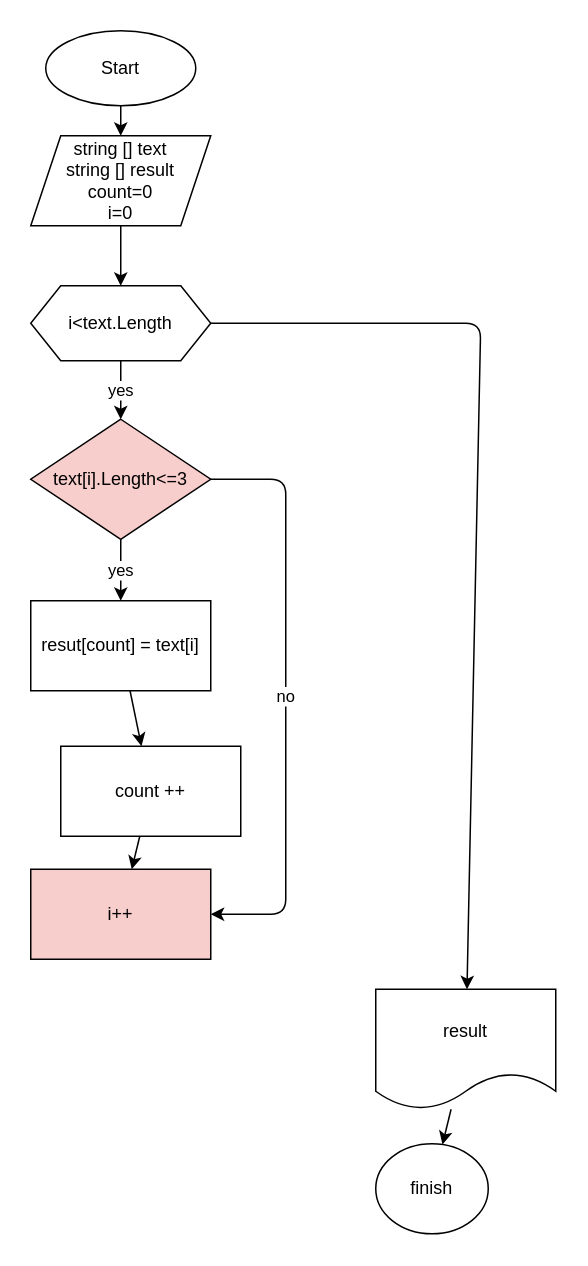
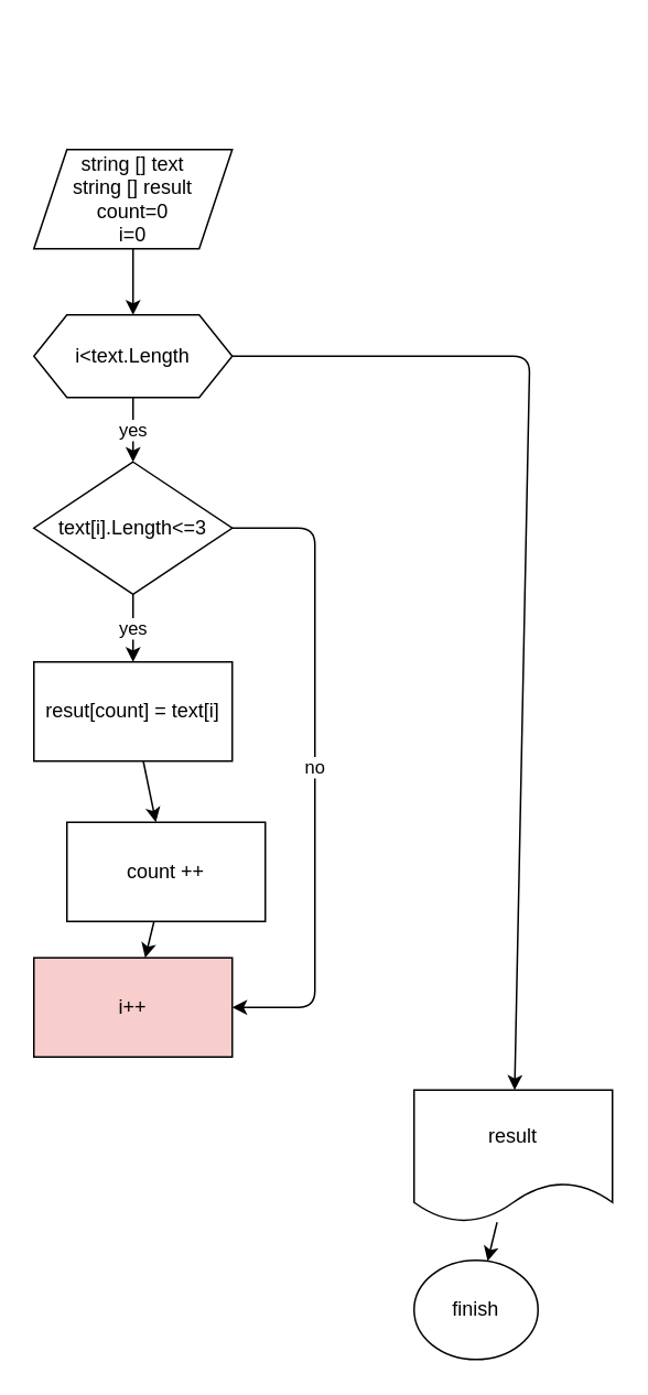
  <mxCell id="0" />
  <mxCell id="1" parent="0" />
- <mxCell id="2" value="" style="edgeStyle=none;html=1;" edge="1" parent="1" source="3" target="5"><mxGeometry relative="1" as="geometry" /></mxCell>
- <mxCell id="3" value="Start" style="ellipse;whiteSpace=wrap;html=1;" vertex="1" parent="1"><mxGeometry x="30" y="20" width="100" height="50" as="geometry" /></mxCell>
  <mxCell id="4" value="" style="edgeStyle=none;html=1;" edge="1" parent="1" source="5" target="8"><mxGeometry relative="1" as="geometry" /></mxCell>
  <mxCell id="5" value="string [] text&lt;br&gt;string [] result&lt;br&gt;count=0&lt;br&gt;i=0" style="shape=parallelogram;perimeter=parallelogramPerimeter;whiteSpace=wrap;html=1;fixedSize=1;" vertex="1" parent="1"><mxGeometry x="20" y="90" width="120" height="60" as="geometry" /></mxCell>
  <mxCell id="6" value="yes" style="edgeStyle=none;html=1;" edge="1" parent="1" source="8" target="11"><mxGeometry relative="1" as="geometry" /></mxCell>
  <mxCell id="7" value="" style="edgeStyle=none;html=1;" edge="1" parent="1" source="8" target="18"><mxGeometry relative="1" as="geometry"><Array as="points"><mxPoint x="320" y="215" /></Array></mxGeometry></mxCell>
  <mxCell id="8" value="i&amp;lt;text.Length" style="shape=hexagon;perimeter=hexagonPerimeter2;whiteSpace=wrap;html=1;fixedSize=1;" vertex="1" parent="1"><mxGeometry x="20" y="190" width="120" height="50" as="geometry" /></mxCell>
  <mxCell id="9" value="yes" style="edgeStyle=none;html=1;" edge="1" parent="1" source="11" target="13"><mxGeometry relative="1" as="geometry" /></mxCell>
  <mxCell id="10" value="no" style="edgeStyle=none;html=1;exitX=1;exitY=0.5;exitDx=0;exitDy=0;entryX=1;entryY=0.5;entryDx=0;entryDy=0;" edge="1" parent="1" source="11" target="16"><mxGeometry relative="1" as="geometry"><Array as="points"><mxPoint x="190" y="319" /><mxPoint x="190" y="609" /></Array></mxGeometry></mxCell>
- <mxCell id="11" value="text[i].Length&amp;lt;=3" style="rhombus;whiteSpace=wrap;html=1;fillColor=#f8cecc;" vertex="1" parent="1"><mxGeometry x="20" y="279" width="120" height="80" as="geometry" /></mxCell>
+ <mxCell id="11" value="text[i].Length&amp;lt;=3" style="rhombus;whiteSpace=wrap;html=1;" vertex="1" parent="1"><mxGeometry x="20" y="279" width="120" height="80" as="geometry" /></mxCell>
  <mxCell id="12" value="" style="edgeStyle=none;html=1;" edge="1" parent="1" source="13" target="15"><mxGeometry relative="1" as="geometry" /></mxCell>
  <mxCell id="13" value="resut[count] = text[i]" style="whiteSpace=wrap;html=1;" vertex="1" parent="1"><mxGeometry x="20" y="400" width="120" height="60" as="geometry" /></mxCell>
  <mxCell id="14" value="" style="edgeStyle=none;html=1;" edge="1" parent="1" source="15" target="16"><mxGeometry relative="1" as="geometry" /></mxCell>
  <mxCell id="15" value="count ++" style="whiteSpace=wrap;html=1;" vertex="1" parent="1"><mxGeometry x="40" y="497" width="120" height="60" as="geometry" /></mxCell>
  <mxCell id="16" value="i++" style="whiteSpace=wrap;html=1;fillColor=#f8cecc;" vertex="1" parent="1"><mxGeometry x="20" y="579" width="120" height="60" as="geometry" /></mxCell>
  <mxCell id="17" value="" style="edgeStyle=none;html=1;" edge="1" parent="1" source="18" target="19"><mxGeometry relative="1" as="geometry" /></mxCell>
  <mxCell id="18" value="result" style="shape=document;whiteSpace=wrap;html=1;boundedLbl=1;" vertex="1" parent="1"><mxGeometry x="250" y="659" width="120" height="80" as="geometry" /></mxCell>
  <mxCell id="19" value="finish" style="ellipse;whiteSpace=wrap;html=1;" vertex="1" parent="1"><mxGeometry x="250" y="762" width="75" height="60" as="geometry" /></mxCell>
